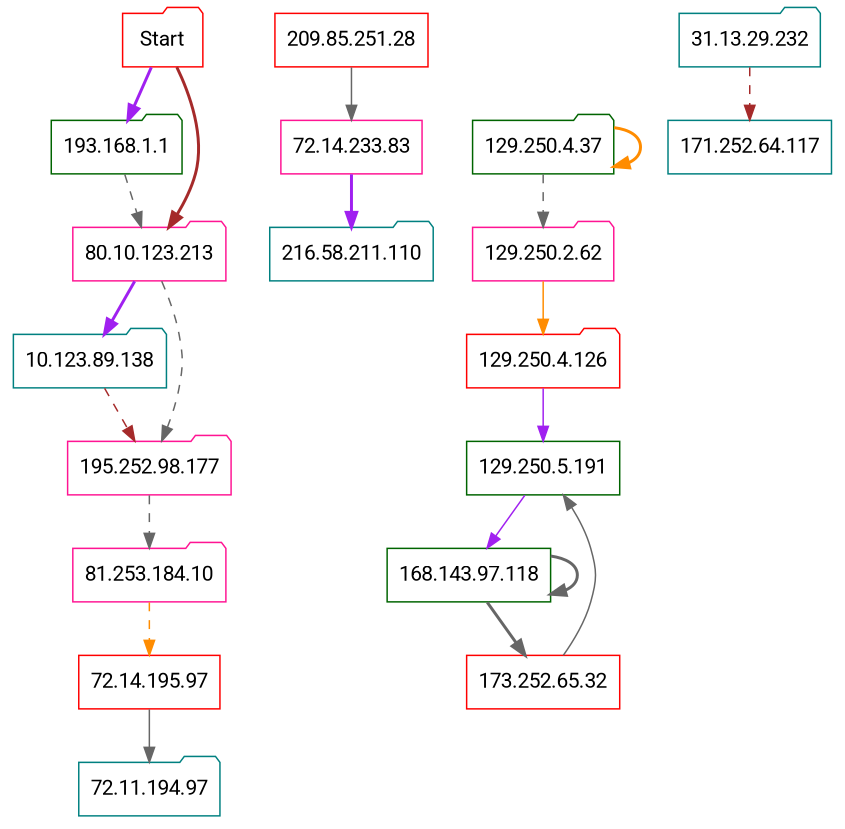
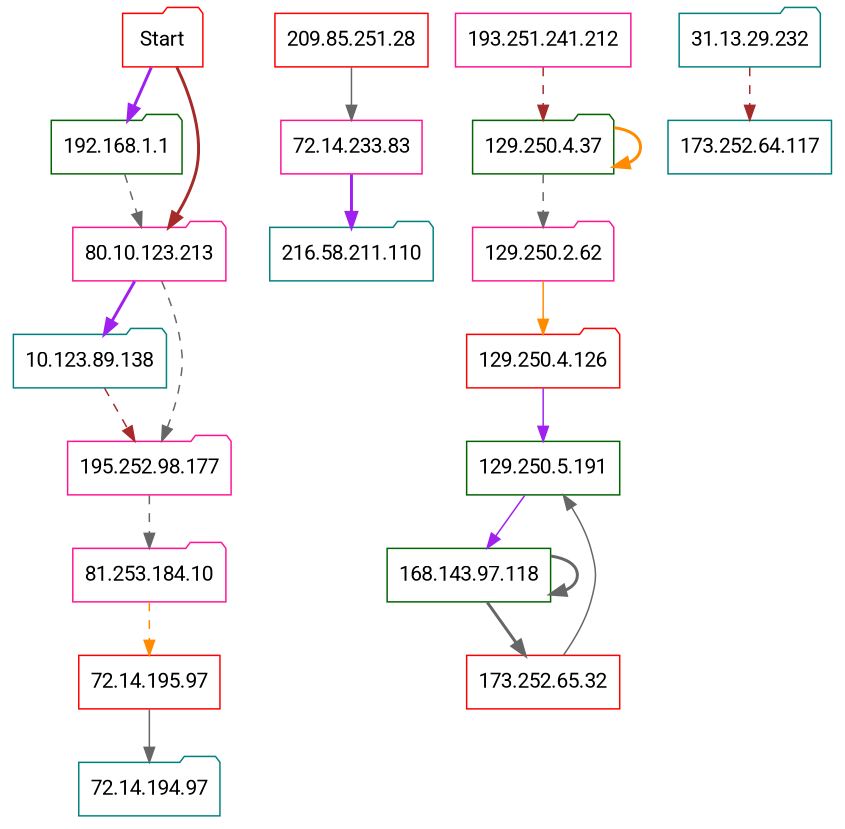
  digraph {
    fontname=Roboto
    node [color=deeppink fontname=Roboto shape=folder]
    edge [color=gray40 fontname=Roboto style=dashed]
-   "192.168.1.1" [color=darkgreen label="193.168.1.1"]
+   "192.168.1.1" [color=darkgreen]
    Start [color=red]
    "80.10.123.213"
    "10.123.89.138" [color=teal]
    n5 [label="195.252.98.177"]
    "81.253.184.10"
    "72.14.195.97" [color=red shape=box]
-   "72.14.194.97" [color=teal label="72.11.194.97"]
+   "72.14.194.97" [color=teal]
    "209.85.251.28" [color=red shape=box]
    "72.14.233.83" [shape=box]
    "216.58.211.110" [color=teal]
+   "193.251.241.212" [shape=box]
    "129.250.4.37" [color=darkgreen]
    "129.250.2.62"
    "129.250.4.126" [color=red]
    "129.250.5.191" [color=darkgreen shape=box]
    "168.143.97.118" [color=darkgreen shape=box]
    "173.252.65.32" [color=red shape=box]
    "31.13.29.232" [color=teal]
-   "173.252.64.117" [color=teal shape=box label="171.252.64.117"]
+   "173.252.64.117" [color=teal shape=box]
    "192.168.1.1" -> "80.10.123.213"
    Start -> "192.168.1.1" [color=purple style=bold]
    Start -> "80.10.123.213" [color=brown style=bold]
    "80.10.123.213" -> "10.123.89.138" [color=purple style=bold]
    "80.10.123.213" -> n5
    "10.123.89.138" -> n5 [color=brown]
    n5 -> "81.253.184.10"
    "81.253.184.10" -> "72.14.195.97" [color=darkorange]
    "72.14.195.97" -> "72.14.194.97" [style=solid]
    "209.85.251.28" -> "72.14.233.83" [style=solid]
    "72.14.233.83" -> "216.58.211.110" [color=purple style=bold]
+   "193.251.241.212" -> "129.250.4.37" [color=brown]
    "129.250.4.37" -> "129.250.4.37" [color=darkorange style=bold]
    "129.250.4.37" -> "129.250.2.62"
    "129.250.2.62" -> "129.250.4.126" [color=darkorange style=solid]
    "129.250.4.126" -> "129.250.5.191" [color=purple style=solid]
    "129.250.5.191" -> "168.143.97.118" [color=purple style=solid]
    "168.143.97.118" -> "168.143.97.118" [style=bold]
    "168.143.97.118" -> "173.252.65.32" [style=bold]
    "173.252.65.32" -> "129.250.5.191" [style=solid]
    "31.13.29.232" -> "173.252.64.117" [color=brown]
  }
